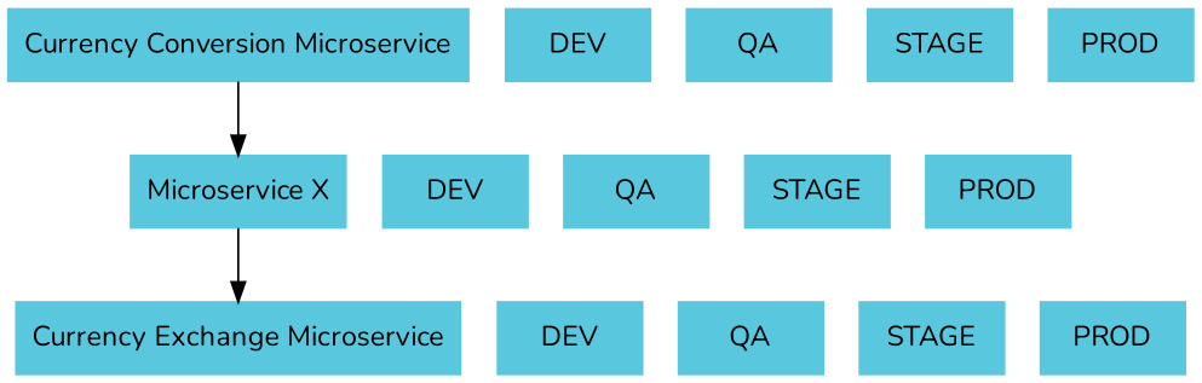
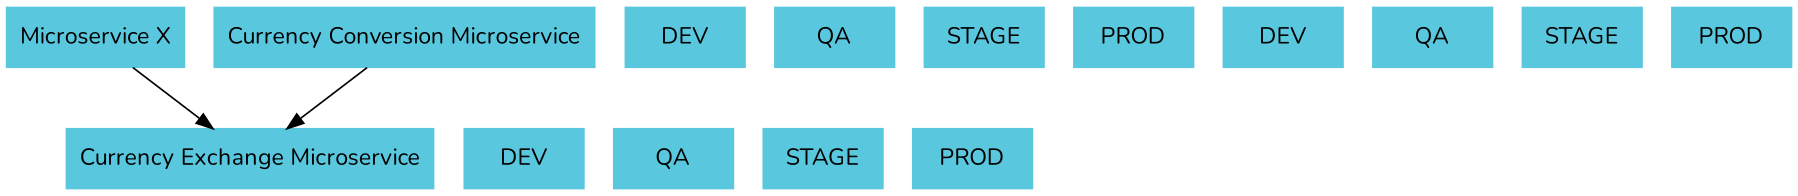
  digraph {
    fontname=Nunito
    rankdir=TB
    node [color="#59C8DE" fontname=Nunito shape=record style=filled]
    edge [fontname=Nunito]
    n1 [label=<Currency Exchange Microservice>]
    n2 [label=<DEV> width=1]
    n3 [label=<QA> width=1]
    n4 [label=<STAGE> width=1]
    n5 [label=<PROD> width=1]
    n6 [label=<Microservice X>]
    n7 [label=<DEV> width=1]
    n8 [label=<QA> width=1]
    n9 [label=<STAGE> width=1]
    n10 [label=<PROD> width=1]
    n11 [label=<Currency Conversion Microservice>]
    n12 [label=<DEV> width=1]
    n13 [label=<QA> width=1]
    n14 [label=<STAGE> width=1]
    n15 [label=<PROD> width=1]
    subgraph sub_1 {
      subgraph sub_2 {
        rank=same
        n1
        n2
        n3
        n4
        n5
      }
    }
    subgraph sub_3 {
      n1
      subgraph sub_4 {
        rank=same
        n6
        n7
        n8
        n9
        n10
      }
    }
    subgraph sub_5 {
      subgraph sub_6 {
        rank=same
        n11
        n12
        n13
        n14
        n15
      }
    }
    n6 -> n1
-   n11 -> n6
+   n11 -> n1
  }
